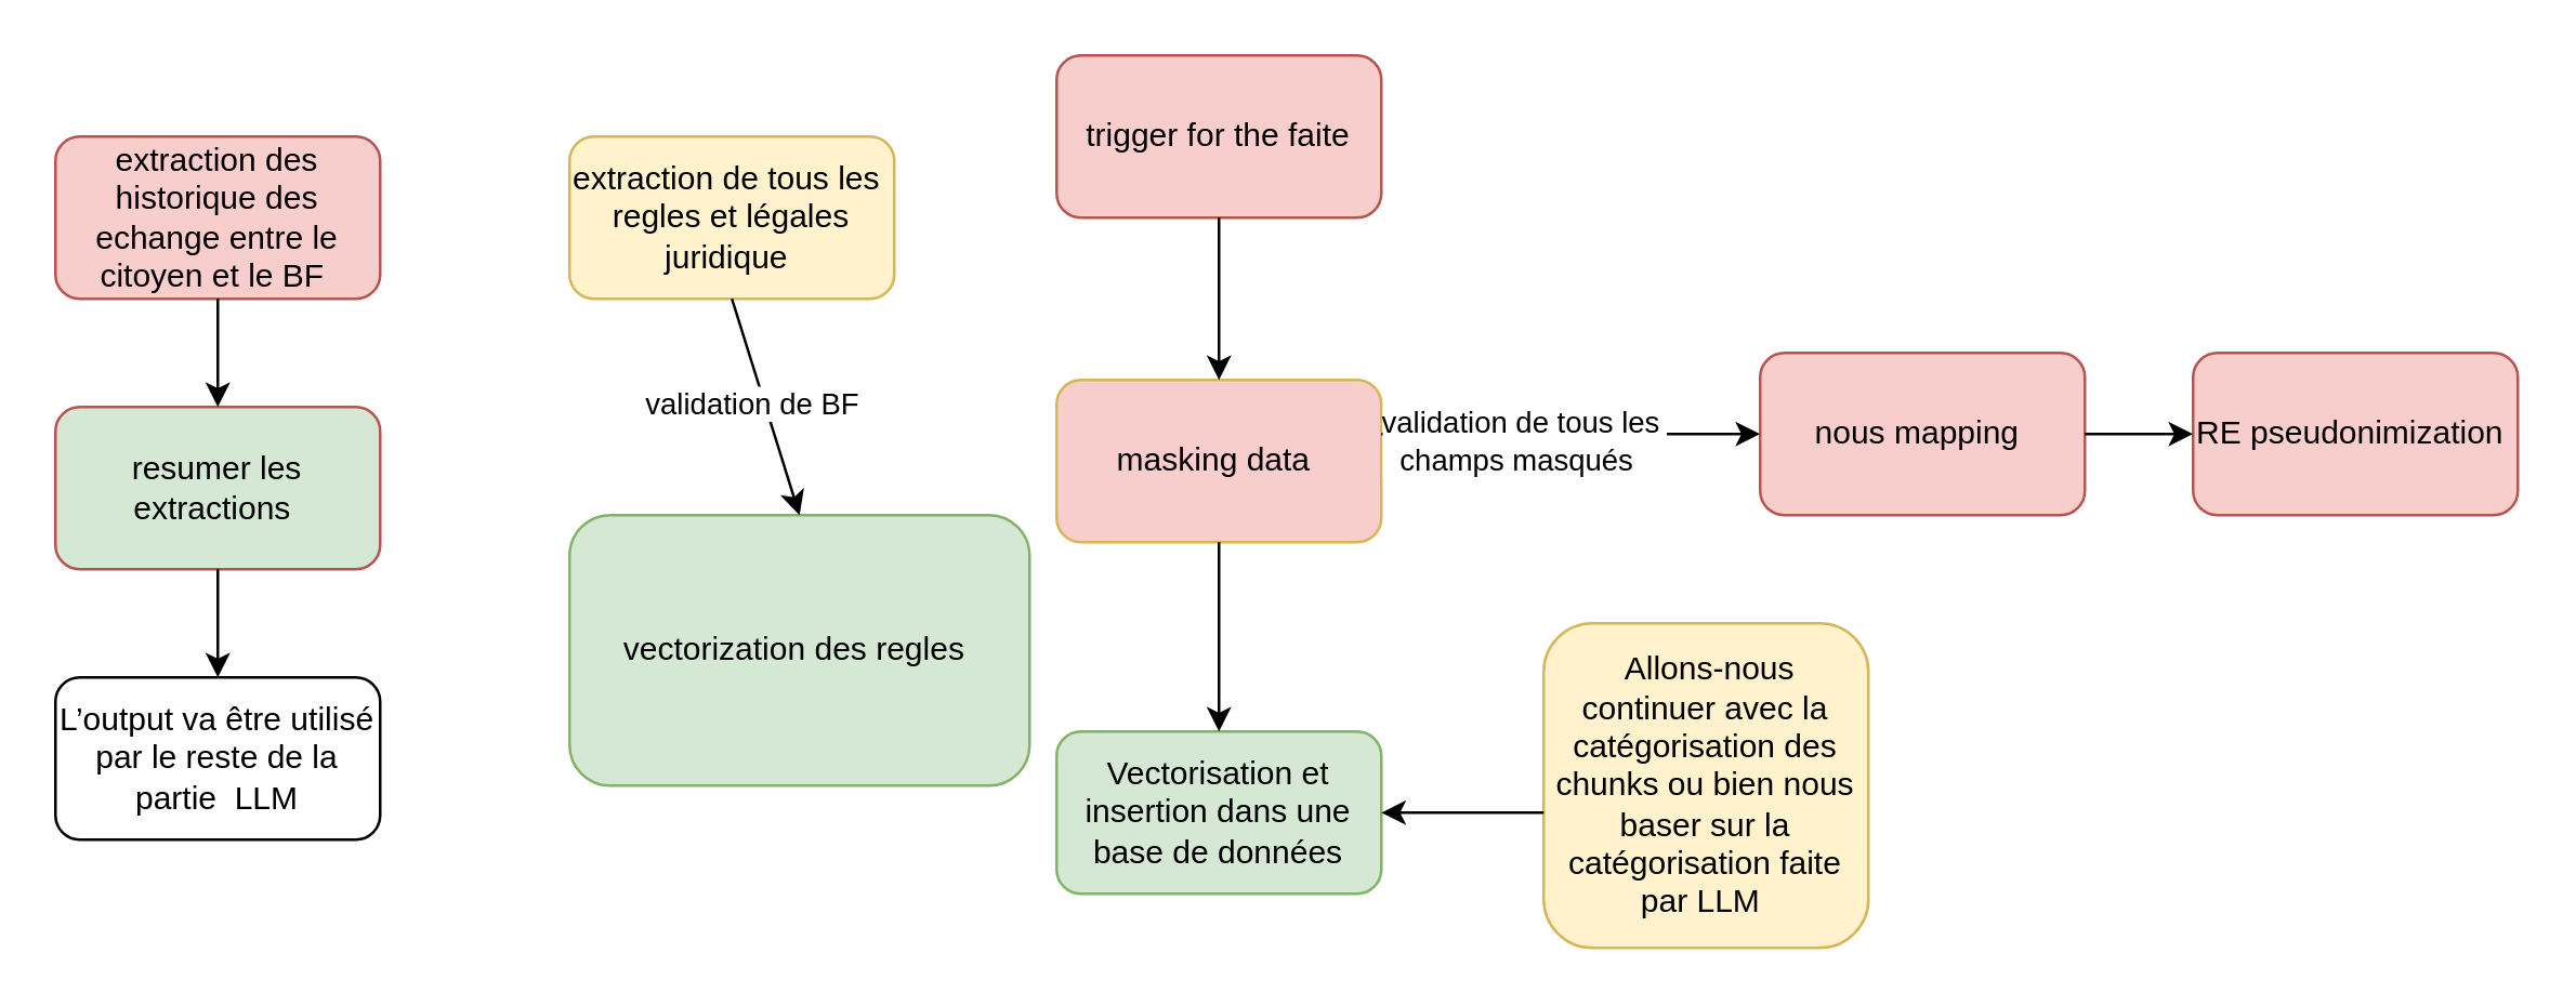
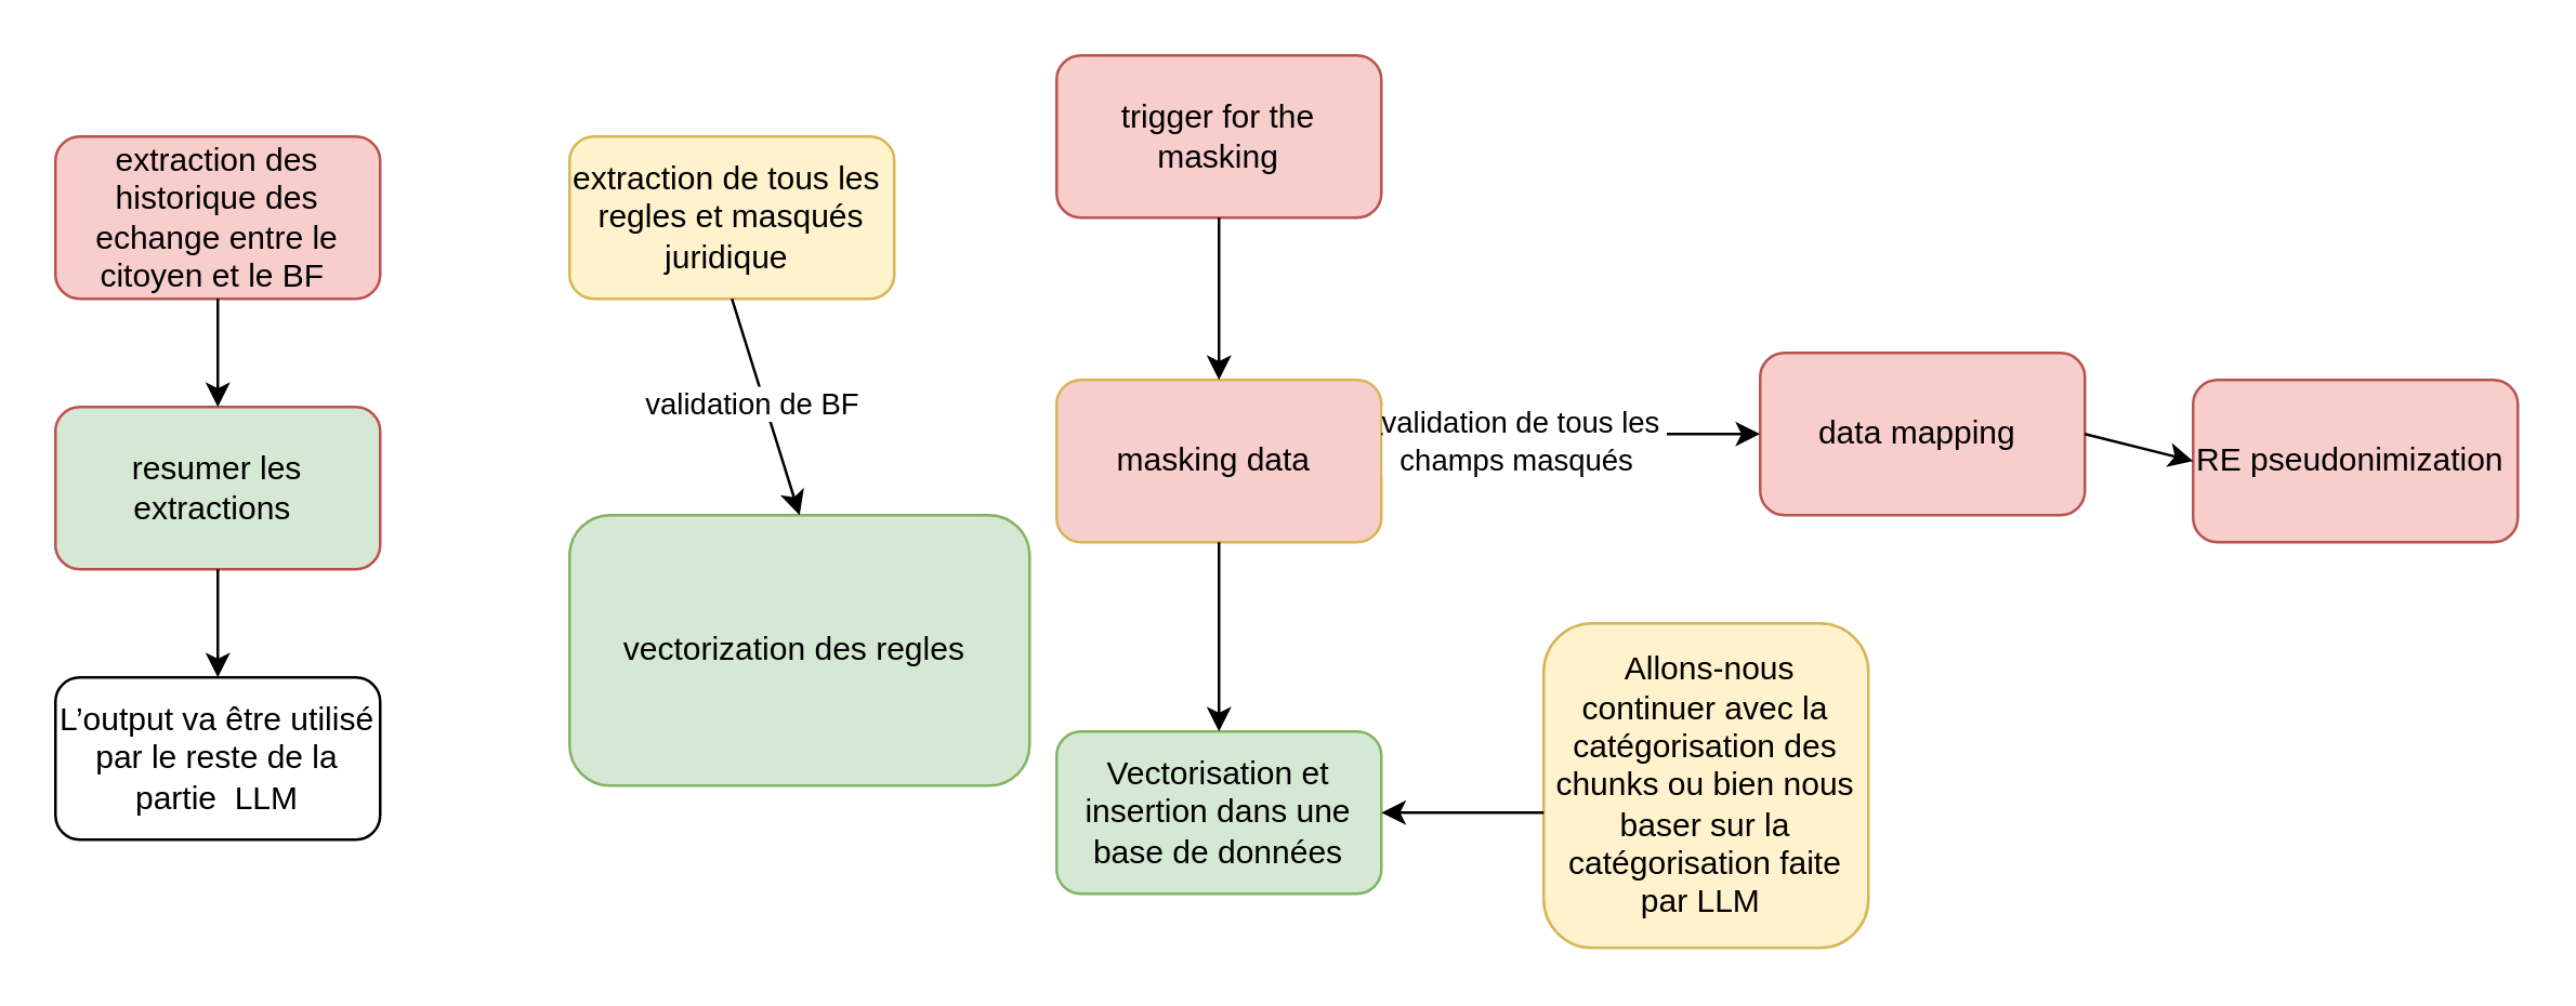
  <mxCell id="0" />
  <mxCell id="1" parent="0" />
  <mxCell id="2" value="masking data&amp;nbsp;" style="rounded=1;whiteSpace=wrap;html=1;fillColor=#f8cecc;strokeColor=#d6b656;" parent="1" vertex="1"><mxGeometry x="390" y="140" width="120" height="60" as="geometry" /></mxCell>
  <mxCell id="3" value="Vectorisation et insertion dans une base de données" style="rounded=1;whiteSpace=wrap;html=1;fillColor=#d5e8d4;strokeColor=#82b366;" parent="1" vertex="1"><mxGeometry x="390" y="270" width="120" height="60" as="geometry" /></mxCell>
- <mxCell id="4" value="extraction de tous les&amp;nbsp; regles et légales juridique&amp;nbsp;" style="rounded=1;whiteSpace=wrap;html=1;fillColor=#fff2cc;strokeColor=#d6b656;" parent="1" vertex="1"><mxGeometry x="210" width="120" height="60" as="geometry" y="50" /></mxCell>
- <mxCell id="5" value="trigger for the faite" style="rounded=1;whiteSpace=wrap;html=1;fillColor=#f8cecc;strokeColor=#b85450;" parent="1" vertex="1"><mxGeometry x="390" y="20" width="120" height="60" as="geometry" /></mxCell>
- <mxCell id="6" value="nous mapping&amp;nbsp;" style="rounded=1;whiteSpace=wrap;html=1;fillColor=#f8cecc;strokeColor=#b85450;" parent="1" vertex="1"><mxGeometry x="650" y="130" width="120" height="60" as="geometry" /></mxCell>
+ <mxCell id="4" value="extraction de tous les&amp;nbsp; regles et masqués juridique&amp;nbsp;" style="rounded=1;whiteSpace=wrap;html=1;fillColor=#fff2cc;strokeColor=#d6b656;" parent="1" vertex="1"><mxGeometry x="210" width="120" height="60" as="geometry" y="50" /></mxCell>
+ <mxCell id="5" value="trigger for the masking" style="rounded=1;whiteSpace=wrap;html=1;fillColor=#f8cecc;strokeColor=#b85450;" parent="1" vertex="1"><mxGeometry x="390" y="20" width="120" height="60" as="geometry" /></mxCell>
+ <mxCell id="6" value="data mapping&amp;nbsp;" style="rounded=1;whiteSpace=wrap;html=1;fillColor=#f8cecc;strokeColor=#b85450;" parent="1" vertex="1"><mxGeometry x="650" y="130" width="120" height="60" as="geometry" /></mxCell>
  <mxCell id="7" value="&amp;nbsp;Allons-nous continuer avec la catégorisation des chunks ou bien nous baser sur la catégorisation faite par LLM&amp;nbsp;" style="rounded=1;whiteSpace=wrap;html=1;fillColor=#fff2cc;strokeColor=#d6b656;" parent="1" vertex="1"><mxGeometry x="570" y="230" width="120" height="120" as="geometry" /></mxCell>
  <mxCell id="8" value="vectorization des regles&amp;nbsp;" style="rounded=1;whiteSpace=wrap;html=1;fillColor=#d5e8d4;strokeColor=#82b366;" parent="1" vertex="1"><mxGeometry x="210" y="190" width="170" height="100" as="geometry" /></mxCell>
  <mxCell id="9" value="extraction des historique des echange entre le citoyen et le BF&amp;nbsp;" style="rounded=1;whiteSpace=wrap;html=1;fillColor=#f8cecc;strokeColor=#b85450;" parent="1" vertex="1"><mxGeometry x="20" width="120" height="60" as="geometry" y="50" /></mxCell>
  <mxCell id="10" value="" style="endArrow=classic;html=1;rounded=0;entryX=0;entryY=0.5;entryDx=0;entryDy=0;" parent="1" target="6" edge="1"><mxGeometry width="50" height="50" relative="1" as="geometry"><mxPoint x="510" y="160" as="sourcePoint" /><mxPoint x="560" y="110" as="targetPoint" /></mxGeometry></mxCell>
  <mxCell id="11" value="&lt;div&gt;&lt;div&gt;validation de tous les&amp;nbsp;&lt;/div&gt;&lt;div&gt;champs masqués &amp;nbsp;&lt;/div&gt;&lt;/div&gt;" style="edgeLabel;html=1;align=center;verticalAlign=middle;resizable=0;points=[];" vertex="1" connectable="0" parent="10"><mxGeometry x="-0.256" y="-2" relative="1" as="geometry"><mxPoint as="offset" /></mxGeometry></mxCell>
  <mxCell id="12" value="resumer les extractions&amp;nbsp;" style="rounded=1;whiteSpace=wrap;html=1;fillColor=#d5e8d4;strokeColor=#b85450;" parent="1" vertex="1"><mxGeometry x="20" y="150" width="120" height="60" as="geometry" /></mxCell>
- <mxCell id="13" value="RE pseudonimization&amp;nbsp;" style="rounded=1;whiteSpace=wrap;html=1;fillColor=#f8cecc;strokeColor=#b85450;" parent="1" vertex="1"><mxGeometry x="810" y="130" width="120" height="60" as="geometry" /></mxCell>
+ <mxCell id="13" value="RE pseudonimization&amp;nbsp;" style="rounded=1;whiteSpace=wrap;html=1;fillColor=#f8cecc;strokeColor=#b85450;" parent="1" vertex="1"><mxGeometry x="810" y="140" width="120" height="60" as="geometry" /></mxCell>
  <mxCell id="14" value="L’output va être utilisé par le reste de la partie&amp;nbsp; LLM" style="rounded=1;whiteSpace=wrap;html=1;" parent="1" vertex="1"><mxGeometry x="20" y="250" width="120" height="60" as="geometry" /></mxCell>
  <mxCell id="15" value="" style="endArrow=classic;html=1;rounded=0;entryX=0.5;entryY=0;entryDx=0;entryDy=0;" edge="1" parent="1" target="8"><mxGeometry width="50" height="50" relative="1" as="geometry"><mxPoint x="270" y="110" as="sourcePoint" /><mxPoint x="320" y="60" as="targetPoint" /></mxGeometry></mxCell>
  <mxCell id="16" value="validation de BF&amp;nbsp;" style="edgeLabel;html=1;align=center;verticalAlign=middle;resizable=0;points=[];" vertex="1" connectable="0" parent="15"><mxGeometry x="-0.058" y="-3" relative="1" as="geometry"><mxPoint as="offset" /></mxGeometry></mxCell>
  <mxCell id="17" value="" style="endArrow=classic;html=1;rounded=0;" edge="1" parent="1" target="2"><mxGeometry width="50" height="50" relative="1" as="geometry"><mxPoint x="450" y="80" as="sourcePoint" /><mxPoint x="500" y="30" as="targetPoint" /></mxGeometry></mxCell>
  <mxCell id="18" value="" style="endArrow=classic;html=1;rounded=0;entryX=0.5;entryY=0;entryDx=0;entryDy=0;" edge="1" parent="1" target="3"><mxGeometry width="50" height="50" relative="1" as="geometry"><mxPoint x="450" y="200" as="sourcePoint" /><mxPoint x="500" y="150" as="targetPoint" /></mxGeometry></mxCell>
  <mxCell id="19" value="" style="endArrow=classic;html=1;rounded=0;entryX=0;entryY=0.5;entryDx=0;entryDy=0;" edge="1" parent="1" target="13"><mxGeometry width="50" height="50" relative="1" as="geometry"><mxPoint x="770" y="160" as="sourcePoint" /><mxPoint x="820" y="110" as="targetPoint" /></mxGeometry></mxCell>
  <mxCell id="20" value="" style="endArrow=classic;html=1;rounded=0;entryX=1;entryY=0.5;entryDx=0;entryDy=0;" edge="1" parent="1" target="3"><mxGeometry width="50" height="50" relative="1" as="geometry"><mxPoint x="570" y="300" as="sourcePoint" /><mxPoint x="620" y="250" as="targetPoint" /></mxGeometry></mxCell>
  <mxCell id="21" value="" style="endArrow=classic;html=1;rounded=0;entryX=0.5;entryY=0;entryDx=0;entryDy=0;" edge="1" parent="1" target="12"><mxGeometry width="50" height="50" relative="1" as="geometry"><mxPoint x="80" y="110" as="sourcePoint" /><mxPoint x="130" y="60" as="targetPoint" /></mxGeometry></mxCell>
  <mxCell id="22" value="" style="endArrow=classic;html=1;rounded=0;" edge="1" parent="1" target="14"><mxGeometry width="50" height="50" relative="1" as="geometry"><mxPoint x="80" y="210" as="sourcePoint" /><mxPoint x="130" y="160" as="targetPoint" /></mxGeometry></mxCell>
